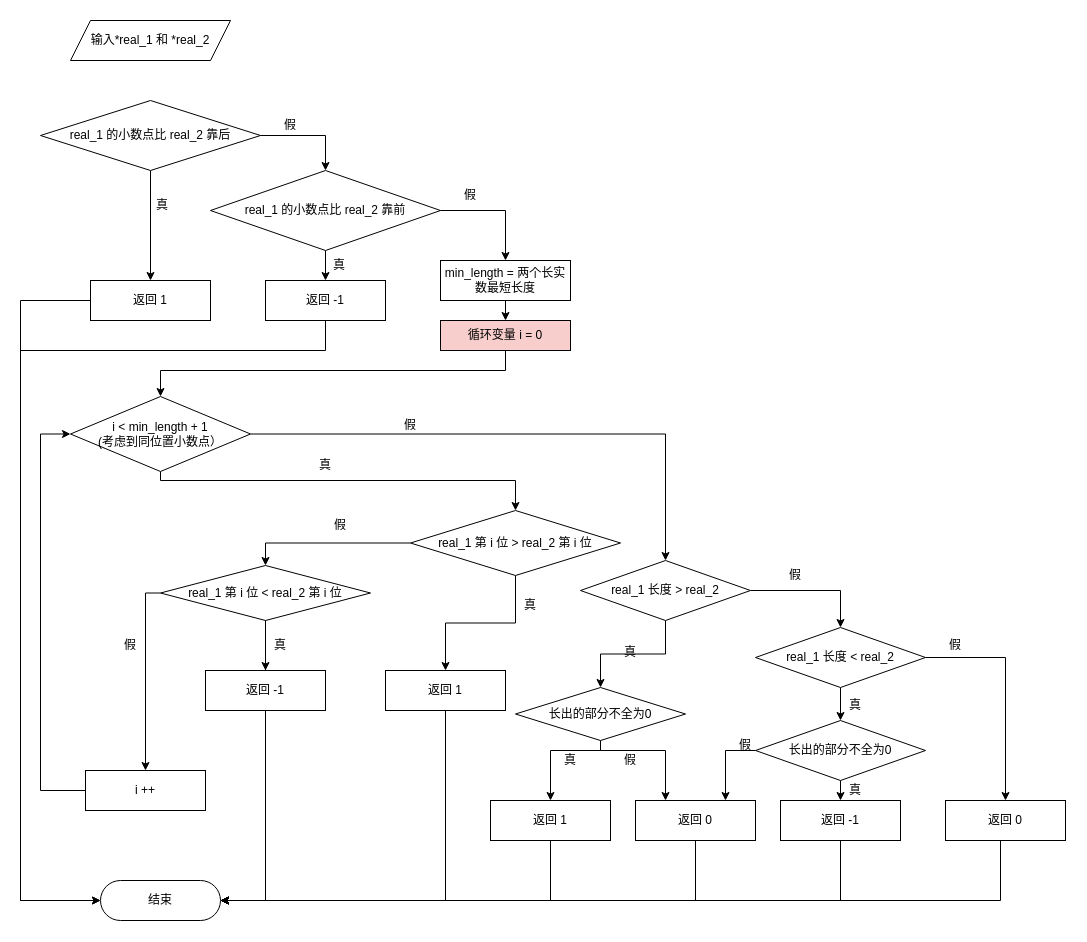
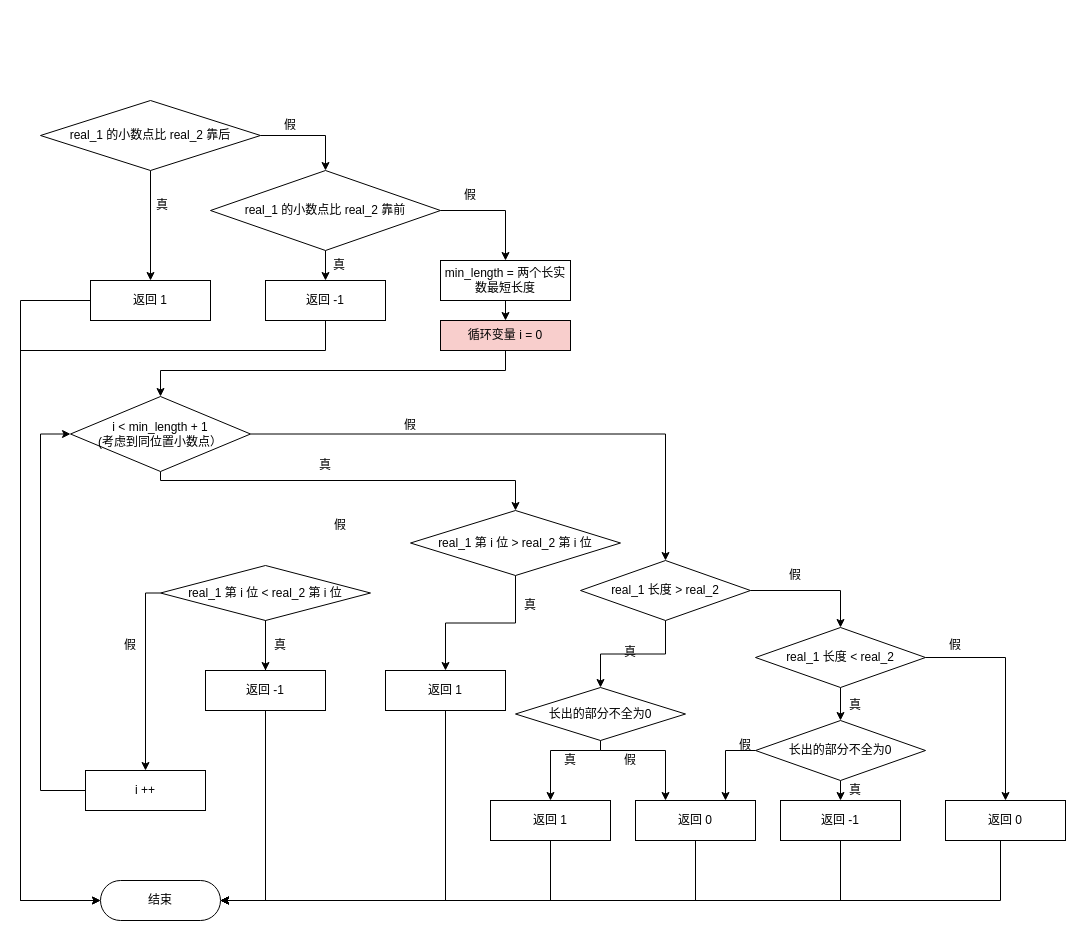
  <mxCell id="0" />
  <mxCell id="1" parent="0" />
- <mxCell id="2" value="输入*real_1 和 *real_2" style="shape=parallelogram;perimeter=parallelogramPerimeter;whiteSpace=wrap;html=1;fixedSize=1;" parent="1" vertex="1"><mxGeometry x="70" y="20" width="160" height="40" as="geometry" /></mxCell>
  <mxCell id="3" style="edgeStyle=orthogonalEdgeStyle;html=1;entryX=0.5;entryY=0;entryDx=0;entryDy=0;exitX=1;exitY=0.5;exitDx=0;exitDy=0;rounded=0;" parent="1" source="5" target="8" edge="1"><mxGeometry relative="1" as="geometry"><mxPoint x="360" y="135" as="targetPoint" /></mxGeometry></mxCell>
  <mxCell id="4" style="edgeStyle=orthogonalEdgeStyle;rounded=0;html=1;" parent="1" source="5" target="10" edge="1"><mxGeometry relative="1" as="geometry" /></mxCell>
  <mxCell id="5" value="real_1 的小数点比 real_2 靠后" style="rhombus;whiteSpace=wrap;html=1;" parent="1" vertex="1"><mxGeometry x="40" y="100" width="220" height="70" as="geometry" /></mxCell>
  <mxCell id="6" style="edgeStyle=orthogonalEdgeStyle;rounded=0;html=1;entryX=0.5;entryY=0;entryDx=0;entryDy=0;" parent="1" source="8" target="12" edge="1"><mxGeometry relative="1" as="geometry" /></mxCell>
  <mxCell id="7" style="edgeStyle=orthogonalEdgeStyle;rounded=0;html=1;" parent="1" source="8" target="14" edge="1"><mxGeometry relative="1" as="geometry"><mxPoint x="530" y="220" as="targetPoint" /><Array as="points"><mxPoint x="505" y="210" /></Array></mxGeometry></mxCell>
  <mxCell id="8" value="real_1 的小数点比 real_2 靠前" style="rhombus;whiteSpace=wrap;html=1;" parent="1" vertex="1"><mxGeometry x="210" y="170" width="230" height="80" as="geometry" /></mxCell>
  <mxCell id="9" style="edgeStyle=orthogonalEdgeStyle;rounded=0;html=1;entryX=0;entryY=0.5;entryDx=0;entryDy=0;" parent="1" source="10" target="40" edge="1"><mxGeometry relative="1" as="geometry"><mxPoint x="30" y="900" as="targetPoint" /><Array as="points"><mxPoint x="20" y="300" /><mxPoint x="20" y="900" /></Array></mxGeometry></mxCell>
  <mxCell id="10" value="返回 1" style="rounded=0;whiteSpace=wrap;html=1;" parent="1" vertex="1"><mxGeometry x="90" y="280" width="120" height="40" as="geometry" /></mxCell>
  <mxCell id="11" style="edgeStyle=orthogonalEdgeStyle;rounded=0;html=1;entryX=0;entryY=0.5;entryDx=0;entryDy=0;" parent="1" source="12" target="40" edge="1"><mxGeometry relative="1" as="geometry"><mxPoint x="90" y="900" as="targetPoint" /><Array as="points"><mxPoint x="325" y="350" /><mxPoint x="20" y="350" /><mxPoint x="20" y="900" /></Array></mxGeometry></mxCell>
  <mxCell id="12" value="返回 -1" style="rounded=0;whiteSpace=wrap;html=1;" parent="1" vertex="1"><mxGeometry x="265" y="280" width="120" height="40" as="geometry" /></mxCell>
  <mxCell id="13" style="edgeStyle=orthogonalEdgeStyle;rounded=0;html=1;entryX=0.5;entryY=0;entryDx=0;entryDy=0;" parent="1" source="14" target="25" edge="1"><mxGeometry relative="1" as="geometry" /></mxCell>
  <mxCell id="14" value="min_length = 两个长实数最短长度" style="rounded=0;whiteSpace=wrap;html=1;" parent="1" vertex="1"><mxGeometry x="440" y="260" width="130" height="40" as="geometry" /></mxCell>
  <mxCell id="15" style="edgeStyle=orthogonalEdgeStyle;rounded=0;html=1;" parent="1" source="17" target="20" edge="1"><mxGeometry relative="1" as="geometry"><Array as="points"><mxPoint x="160" y="480" /><mxPoint x="515" y="480" /></Array></mxGeometry></mxCell>
  <mxCell id="16" style="edgeStyle=orthogonalEdgeStyle;rounded=0;html=1;entryX=0.5;entryY=0;entryDx=0;entryDy=0;" parent="1" source="17" target="23" edge="1"><mxGeometry relative="1" as="geometry" /></mxCell>
  <mxCell id="17" value="i &amp;lt; min_length + 1&lt;br&gt;(考虑到同位置小数点）" style="rhombus;whiteSpace=wrap;html=1;" parent="1" vertex="1"><mxGeometry x="70" y="396" width="180" height="75" as="geometry" /></mxCell>
  <mxCell id="18" style="edgeStyle=orthogonalEdgeStyle;rounded=0;html=1;entryX=0.5;entryY=0;entryDx=0;entryDy=0;" parent="1" source="20" target="30" edge="1"><mxGeometry relative="1" as="geometry" /></mxCell>
- <mxCell id="19" style="edgeStyle=orthogonalEdgeStyle;rounded=0;html=1;entryX=0.5;entryY=0;entryDx=0;entryDy=0;" parent="1" source="20" target="42" edge="1"><mxGeometry relative="1" as="geometry" /></mxCell>
  <mxCell id="20" value="real_1 第 i 位 &amp;gt; real_2 第 i 位" style="rhombus;whiteSpace=wrap;html=1;" parent="1" vertex="1"><mxGeometry x="410" y="510" width="210" height="65" as="geometry" /></mxCell>
  <mxCell id="21" style="edgeStyle=orthogonalEdgeStyle;rounded=0;html=1;entryX=0.5;entryY=0;entryDx=0;entryDy=0;" parent="1" source="23" target="33" edge="1"><mxGeometry relative="1" as="geometry"><Array as="points"><mxPoint x="840" y="590" /></Array></mxGeometry></mxCell>
  <mxCell id="22" style="edgeStyle=orthogonalEdgeStyle;rounded=0;html=1;entryX=0.5;entryY=0;entryDx=0;entryDy=0;" edge="1" parent="1" source="23" target="62"><mxGeometry relative="1" as="geometry" /></mxCell>
  <mxCell id="23" value="real_1 长度 &amp;gt; real_2" style="rhombus;whiteSpace=wrap;html=1;" parent="1" vertex="1"><mxGeometry x="580" y="560" width="170" height="60" as="geometry" /></mxCell>
  <mxCell id="24" style="edgeStyle=orthogonalEdgeStyle;rounded=0;html=1;entryX=0.5;entryY=0;entryDx=0;entryDy=0;" parent="1" source="25" target="17" edge="1"><mxGeometry relative="1" as="geometry"><mxPoint x="505" y="370" as="targetPoint" /><Array as="points"><mxPoint x="505" y="370" /><mxPoint x="160" y="370" /></Array></mxGeometry></mxCell>
  <mxCell id="25" value="循环变量 i = 0" style="rounded=0;whiteSpace=wrap;html=1;fillColor=#f8cecc;" parent="1" vertex="1"><mxGeometry x="440" y="320" width="130" height="30" as="geometry" /></mxCell>
  <mxCell id="26" style="edgeStyle=orthogonalEdgeStyle;rounded=0;html=1;entryX=0;entryY=0.5;entryDx=0;entryDy=0;" parent="1" source="27" target="17" edge="1"><mxGeometry relative="1" as="geometry"><Array as="points"><mxPoint x="40" y="790" /><mxPoint x="40" y="434" /><mxPoint x="70" y="434" /></Array></mxGeometry></mxCell>
  <mxCell id="27" value="i ++" style="rounded=0;whiteSpace=wrap;html=1;" parent="1" vertex="1"><mxGeometry x="85" y="770" width="120" height="40" as="geometry" /></mxCell>
  <mxCell id="28" style="edgeStyle=orthogonalEdgeStyle;rounded=0;html=1;" parent="1" source="42" target="45" edge="1"><mxGeometry relative="1" as="geometry" /></mxCell>
  <mxCell id="29" style="edgeStyle=orthogonalEdgeStyle;rounded=0;html=1;entryX=1;entryY=0.5;entryDx=0;entryDy=0;" parent="1" source="30" target="40" edge="1"><mxGeometry relative="1" as="geometry"><Array as="points"><mxPoint x="445" y="900" /></Array></mxGeometry></mxCell>
  <mxCell id="30" value="返回 1" style="rounded=0;whiteSpace=wrap;html=1;" parent="1" vertex="1"><mxGeometry x="385" y="670" width="120" height="40" as="geometry" /></mxCell>
  <mxCell id="31" style="edgeStyle=orthogonalEdgeStyle;rounded=0;html=1;" parent="1" source="33" target="39" edge="1"><mxGeometry relative="1" as="geometry" /></mxCell>
  <mxCell id="32" style="edgeStyle=none;rounded=0;html=1;" edge="1" parent="1" source="33" target="65"><mxGeometry relative="1" as="geometry" /></mxCell>
  <mxCell id="33" value="real_1 长度 &amp;lt; real_2" style="rhombus;whiteSpace=wrap;html=1;" parent="1" vertex="1"><mxGeometry x="755" y="627" width="170" height="60" as="geometry" /></mxCell>
  <mxCell id="34" style="edgeStyle=orthogonalEdgeStyle;rounded=0;html=1;entryX=1;entryY=0.5;entryDx=0;entryDy=0;" parent="1" source="35" target="40" edge="1"><mxGeometry relative="1" as="geometry"><mxPoint x="660" y="930" as="targetPoint" /><Array as="points"><mxPoint x="550" y="900" /></Array></mxGeometry></mxCell>
  <mxCell id="35" value="返回 1" style="rounded=0;whiteSpace=wrap;html=1;" parent="1" vertex="1"><mxGeometry x="490" y="800" width="120" height="40" as="geometry" /></mxCell>
  <mxCell id="36" style="edgeStyle=orthogonalEdgeStyle;rounded=0;html=1;entryX=1;entryY=0.5;entryDx=0;entryDy=0;" parent="1" source="37" target="40" edge="1"><mxGeometry relative="1" as="geometry"><Array as="points"><mxPoint x="840" y="900" /></Array></mxGeometry></mxCell>
  <mxCell id="37" value="返回 -1" style="rounded=0;whiteSpace=wrap;html=1;" parent="1" vertex="1"><mxGeometry x="780" y="800" width="120" height="40" as="geometry" /></mxCell>
  <mxCell id="38" style="edgeStyle=orthogonalEdgeStyle;rounded=0;html=1;entryX=1;entryY=0.5;entryDx=0;entryDy=0;" parent="1" source="39" target="40" edge="1"><mxGeometry relative="1" as="geometry"><Array as="points"><mxPoint x="1000" y="900" /></Array></mxGeometry></mxCell>
  <mxCell id="39" value="返回 0" style="rounded=0;whiteSpace=wrap;html=1;" parent="1" vertex="1"><mxGeometry x="945" y="800" width="120" height="40" as="geometry" /></mxCell>
  <mxCell id="40" value="结束" style="rounded=1;whiteSpace=wrap;html=1;arcSize=50;" parent="1" vertex="1"><mxGeometry x="100" y="880" width="120" height="40" as="geometry" /></mxCell>
  <mxCell id="41" style="edgeStyle=orthogonalEdgeStyle;rounded=0;html=1;entryX=0.5;entryY=0;entryDx=0;entryDy=0;" parent="1" source="42" target="27" edge="1"><mxGeometry relative="1" as="geometry"><Array as="points"><mxPoint x="145" y="593" /></Array></mxGeometry></mxCell>
  <mxCell id="42" value="real_1 第 i 位 &amp;lt; real_2 第 i 位" style="rhombus;whiteSpace=wrap;html=1;" parent="1" vertex="1"><mxGeometry x="160" y="565" width="210" height="55" as="geometry" /></mxCell>
  <mxCell id="43" value="" style="edgeStyle=orthogonalEdgeStyle;rounded=0;html=1;entryX=0.5;entryY=0;entryDx=0;entryDy=0;endArrow=none;" parent="1" source="42" target="45" edge="1"><mxGeometry relative="1" as="geometry"><mxPoint x="175" y="605" as="sourcePoint" /><mxPoint x="170" y="697" as="targetPoint" /><Array as="points" /></mxGeometry></mxCell>
  <mxCell id="44" style="edgeStyle=orthogonalEdgeStyle;rounded=0;html=1;entryX=1;entryY=0.5;entryDx=0;entryDy=0;" parent="1" source="45" target="40" edge="1"><mxGeometry relative="1" as="geometry" /></mxCell>
  <mxCell id="45" value="返回 -1" style="rounded=0;whiteSpace=wrap;html=1;" parent="1" vertex="1"><mxGeometry x="205" y="670" width="120" height="40" as="geometry" /></mxCell>
  <mxCell id="46" value="真" style="text;html=1;strokeColor=none;fillColor=none;align=center;verticalAlign=middle;whiteSpace=wrap;rounded=0;" parent="1" vertex="1"><mxGeometry x="132" y="190" width="60" height="30" as="geometry" /></mxCell>
  <mxCell id="47" value="真" style="text;html=1;strokeColor=none;fillColor=none;align=center;verticalAlign=middle;whiteSpace=wrap;rounded=0;" parent="1" vertex="1"><mxGeometry x="309" y="250" width="60" height="30" as="geometry" /></mxCell>
  <mxCell id="48" value="真" style="text;html=1;strokeColor=none;fillColor=none;align=center;verticalAlign=middle;whiteSpace=wrap;rounded=0;" parent="1" vertex="1"><mxGeometry x="295" y="450" width="60" height="30" as="geometry" /></mxCell>
  <mxCell id="49" value="真" style="text;html=1;strokeColor=none;fillColor=none;align=center;verticalAlign=middle;whiteSpace=wrap;rounded=0;" parent="1" vertex="1"><mxGeometry x="500" y="590" width="60" height="30" as="geometry" /></mxCell>
  <mxCell id="50" value="真" style="text;html=1;strokeColor=none;fillColor=none;align=center;verticalAlign=middle;whiteSpace=wrap;rounded=0;" parent="1" vertex="1"><mxGeometry x="250" y="630" width="60" height="30" as="geometry" /></mxCell>
  <mxCell id="51" value="真" style="text;html=1;strokeColor=none;fillColor=none;align=center;verticalAlign=middle;whiteSpace=wrap;rounded=0;" parent="1" vertex="1"><mxGeometry x="540" y="745" width="60" height="30" as="geometry" /></mxCell>
  <mxCell id="52" value="真" style="text;html=1;strokeColor=none;fillColor=none;align=center;verticalAlign=middle;whiteSpace=wrap;rounded=0;" parent="1" vertex="1"><mxGeometry x="825" y="690" width="60" height="30" as="geometry" /></mxCell>
  <mxCell id="53" value="假" style="text;html=1;strokeColor=none;fillColor=none;align=center;verticalAlign=middle;whiteSpace=wrap;rounded=0;" parent="1" vertex="1"><mxGeometry x="260" y="110" width="60" height="30" as="geometry" /></mxCell>
  <mxCell id="54" value="假" style="text;html=1;strokeColor=none;fillColor=none;align=center;verticalAlign=middle;whiteSpace=wrap;rounded=0;" parent="1" vertex="1"><mxGeometry x="440" y="180" width="60" height="30" as="geometry" /></mxCell>
  <mxCell id="55" value="假" style="text;html=1;strokeColor=none;fillColor=none;align=center;verticalAlign=middle;whiteSpace=wrap;rounded=0;" parent="1" vertex="1"><mxGeometry x="100" y="630" width="60" height="30" as="geometry" /></mxCell>
  <mxCell id="56" value="假" style="text;html=1;strokeColor=none;fillColor=none;align=center;verticalAlign=middle;whiteSpace=wrap;rounded=0;" parent="1" vertex="1"><mxGeometry x="310" y="510" width="60" height="30" as="geometry" /></mxCell>
  <mxCell id="57" value="假" style="text;html=1;strokeColor=none;fillColor=none;align=center;verticalAlign=middle;whiteSpace=wrap;rounded=0;" parent="1" vertex="1"><mxGeometry x="380" y="410" width="60" height="30" as="geometry" /></mxCell>
  <mxCell id="58" value="假" style="text;html=1;strokeColor=none;fillColor=none;align=center;verticalAlign=middle;whiteSpace=wrap;rounded=0;" parent="1" vertex="1"><mxGeometry x="765" y="560" width="60" height="30" as="geometry" /></mxCell>
  <mxCell id="59" value="假" style="text;html=1;strokeColor=none;fillColor=none;align=center;verticalAlign=middle;whiteSpace=wrap;rounded=0;" parent="1" vertex="1"><mxGeometry x="925" y="630" width="60" height="30" as="geometry" /></mxCell>
  <mxCell id="60" style="edgeStyle=none;rounded=0;html=1;entryX=0.5;entryY=0;entryDx=0;entryDy=0;" edge="1" parent="1" source="62" target="35"><mxGeometry relative="1" as="geometry"><Array as="points"><mxPoint x="600" y="750" /><mxPoint x="550" y="750" /></Array></mxGeometry></mxCell>
  <mxCell id="61" style="edgeStyle=none;rounded=0;html=1;entryX=0.25;entryY=0;entryDx=0;entryDy=0;exitX=0.5;exitY=1;exitDx=0;exitDy=0;" edge="1" parent="1" source="62" target="67"><mxGeometry relative="1" as="geometry"><Array as="points"><mxPoint x="600" y="750" /><mxPoint x="665" y="750" /></Array></mxGeometry></mxCell>
  <mxCell id="62" value="长出的部分不全为0" style="rhombus;whiteSpace=wrap;html=1;" vertex="1" parent="1"><mxGeometry x="515" y="687" width="170" height="53" as="geometry" /></mxCell>
  <mxCell id="63" style="edgeStyle=none;rounded=0;html=1;" edge="1" parent="1" source="65" target="37"><mxGeometry relative="1" as="geometry" /></mxCell>
  <mxCell id="64" style="edgeStyle=orthogonalEdgeStyle;rounded=0;html=1;entryX=0.75;entryY=0;entryDx=0;entryDy=0;" edge="1" parent="1" source="65" target="67"><mxGeometry relative="1" as="geometry"><Array as="points"><mxPoint x="725" y="750" /></Array></mxGeometry></mxCell>
  <mxCell id="65" value="长出的部分不全为0" style="rhombus;whiteSpace=wrap;html=1;" vertex="1" parent="1"><mxGeometry x="755" y="720" width="170" height="60" as="geometry" /></mxCell>
  <mxCell id="66" style="edgeStyle=none;html=1;entryX=1;entryY=0.5;entryDx=0;entryDy=0;rounded=0;" edge="1" parent="1" source="67" target="40"><mxGeometry relative="1" as="geometry"><Array as="points"><mxPoint x="695" y="900" /></Array></mxGeometry></mxCell>
  <mxCell id="67" value="返回 0" style="rounded=0;whiteSpace=wrap;html=1;" vertex="1" parent="1"><mxGeometry x="635" y="800" width="120" height="40" as="geometry" /></mxCell>
  <mxCell id="68" value="真" style="text;html=1;strokeColor=none;fillColor=none;align=center;verticalAlign=middle;whiteSpace=wrap;rounded=0;" vertex="1" parent="1"><mxGeometry x="600" y="637" width="60" height="30" as="geometry" /></mxCell>
  <mxCell id="69" value="真" style="text;html=1;strokeColor=none;fillColor=none;align=center;verticalAlign=middle;whiteSpace=wrap;rounded=0;" vertex="1" parent="1"><mxGeometry x="825" y="775" width="60" height="30" as="geometry" /></mxCell>
  <mxCell id="70" value="假" style="text;html=1;strokeColor=none;fillColor=none;align=center;verticalAlign=middle;whiteSpace=wrap;rounded=0;" vertex="1" parent="1"><mxGeometry x="600" y="745" width="60" height="30" as="geometry" /></mxCell>
  <mxCell id="71" value="假" style="text;html=1;strokeColor=none;fillColor=none;align=center;verticalAlign=middle;whiteSpace=wrap;rounded=0;" vertex="1" parent="1"><mxGeometry x="715" y="730" width="60" height="30" as="geometry" /></mxCell>
